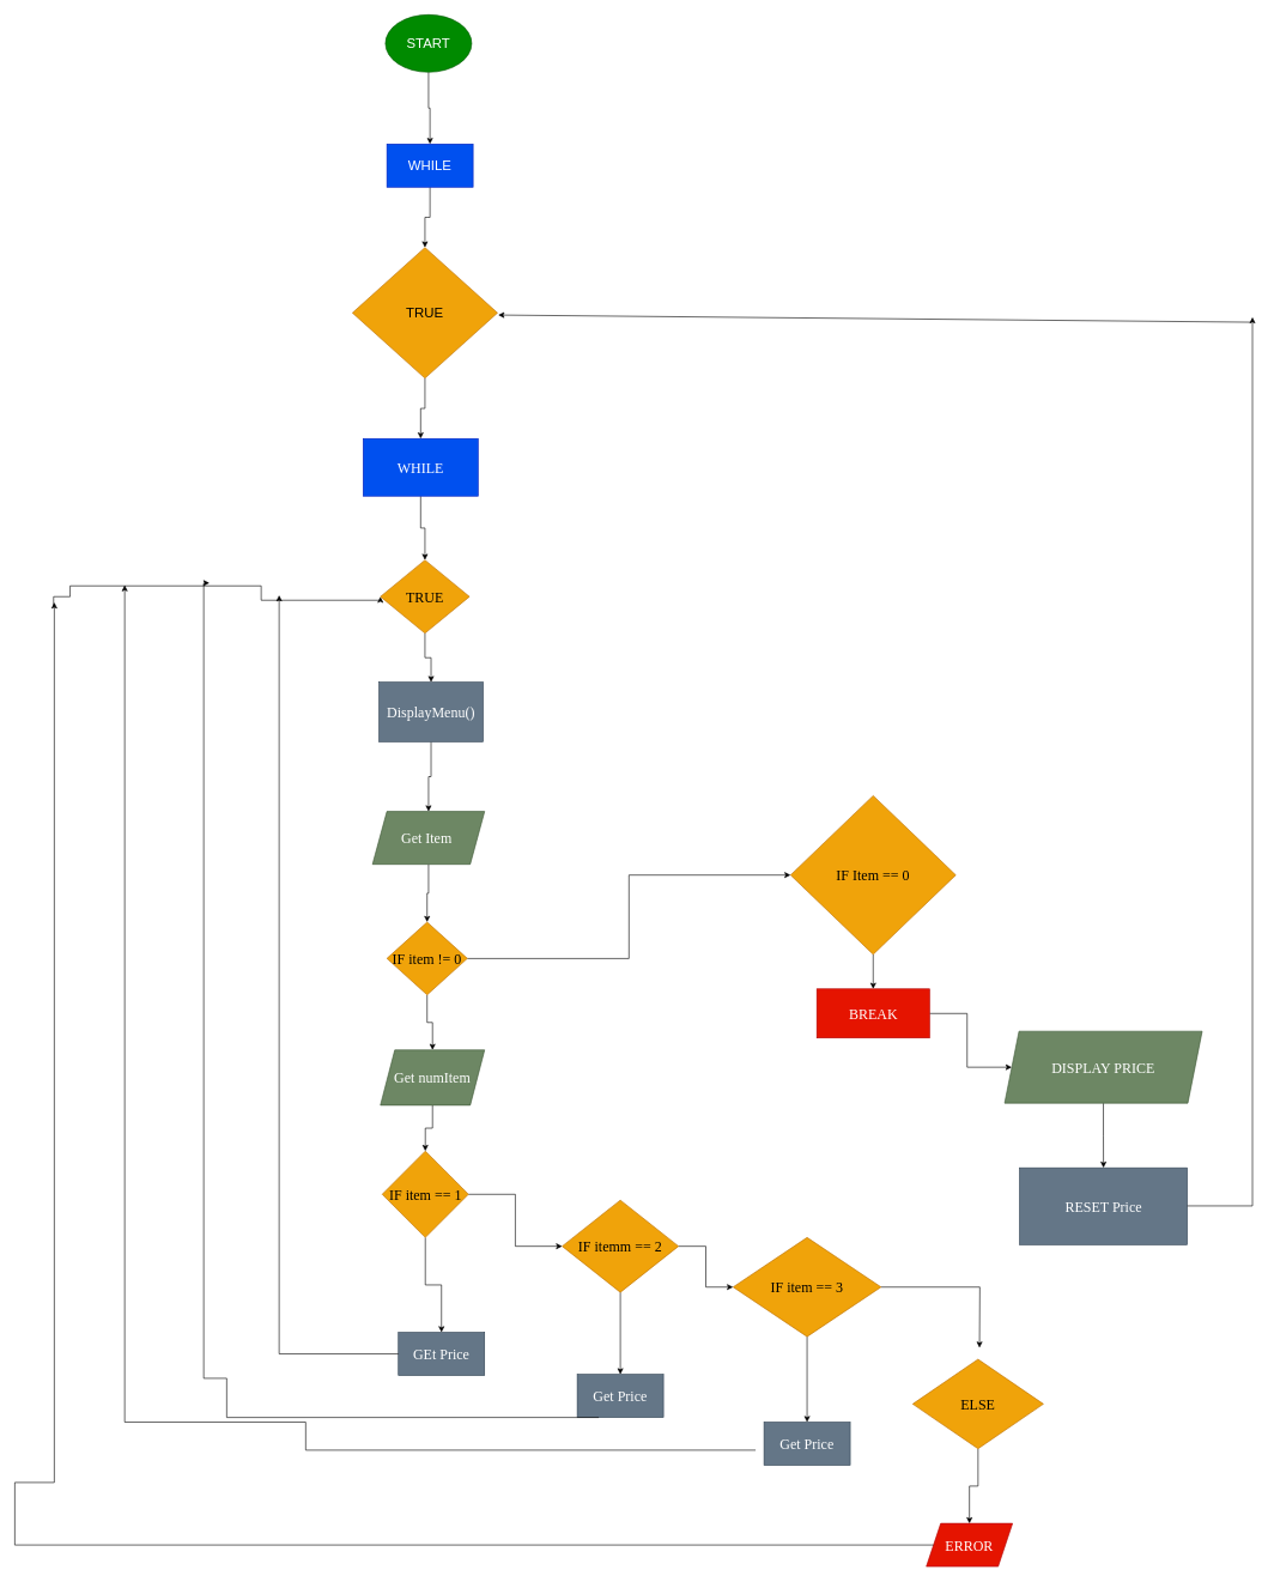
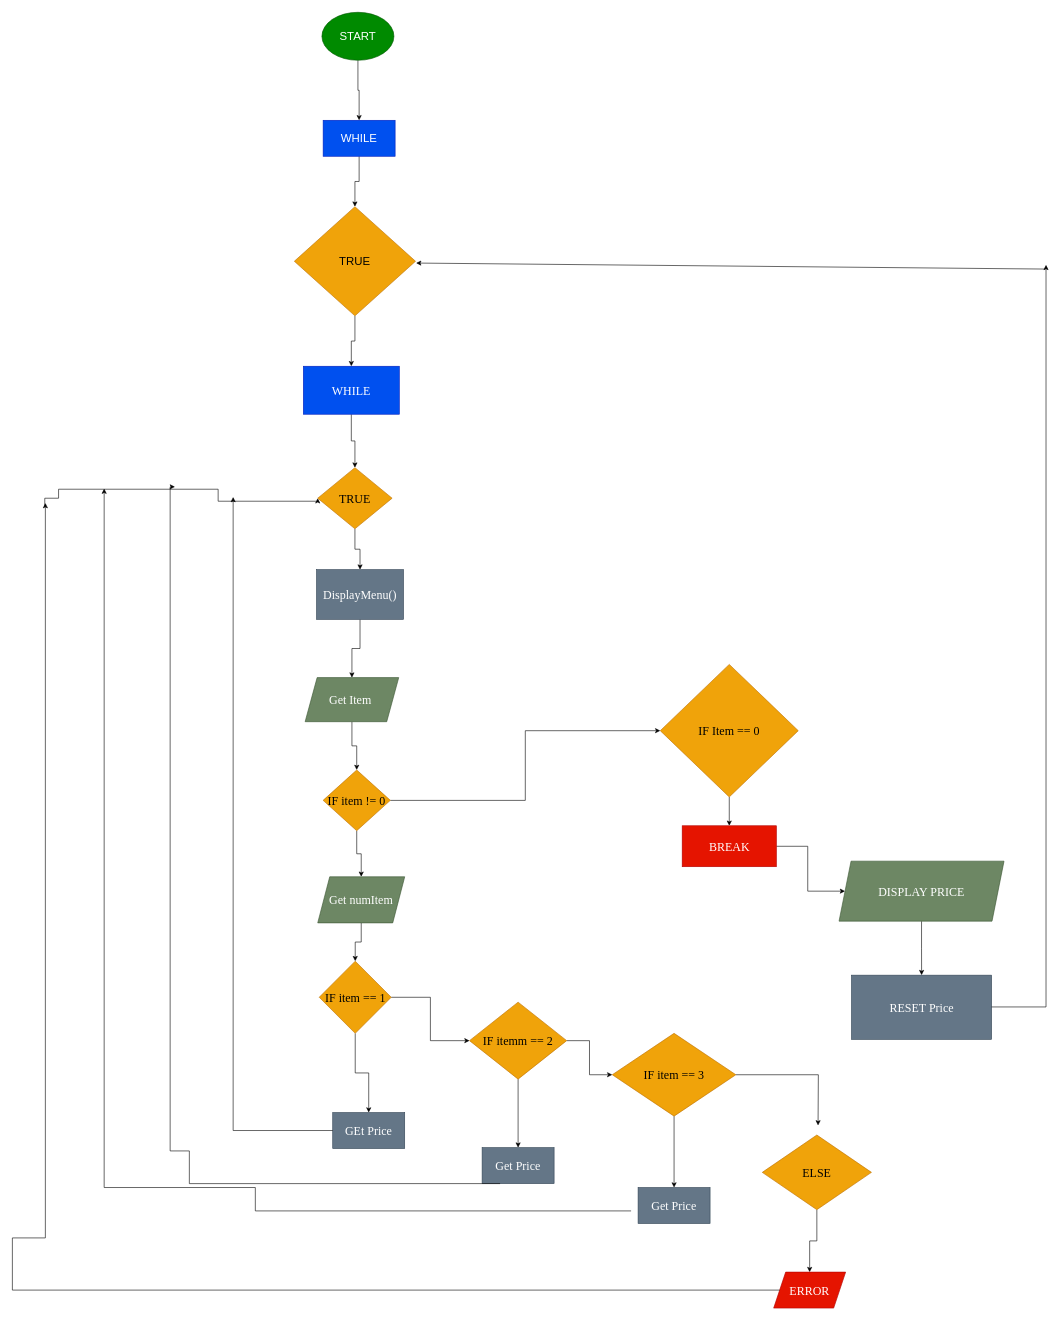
  <mxCell id="0" />
  <mxCell id="1" parent="0" />
  <mxCell id="2" value="" style="edgeStyle=orthogonalEdgeStyle;rounded=0;orthogonalLoop=1;jettySize=auto;html=1;" parent="1" source="3" target="6" edge="1"><mxGeometry relative="1" as="geometry" /></mxCell>
  <mxCell id="3" value="WHILE" style="rounded=0;whiteSpace=wrap;html=1;sketch=0;hachureGap=4;pointerEvents=0;fontFamily=Architects Daughter;fontSource=https%3A%2F%2Ffonts.googleapis.com%2Fcss%3Ffamily%3DArchitects%2BDaughter;fontSize=20;fillColor=#0050ef;strokeColor=#001DBC;fontColor=#ffffff;" parent="1" vertex="1"><mxGeometry x="505" y="610" width="160" height="80" as="geometry" /></mxCell>
  <mxCell id="4" value="" style="edgeStyle=orthogonalEdgeStyle;rounded=0;orthogonalLoop=1;jettySize=auto;html=1;" parent="1" source="6" target="8" edge="1"><mxGeometry relative="1" as="geometry" /></mxCell>
  <mxCell id="5" value="" style="edgeStyle=orthogonalEdgeStyle;rounded=0;orthogonalLoop=1;jettySize=auto;html=1;fontSize=19;entryX=0;entryY=0.5;entryDx=0;entryDy=0;" edge="1" parent="1" target="6"><mxGeometry relative="1" as="geometry"><mxPoint x="74" y="843" as="sourcePoint" /><mxPoint x="78" y="835" as="targetPoint" /><Array as="points"><mxPoint x="74" y="843" /><mxPoint x="74" y="830" /><mxPoint x="97" y="830" /><mxPoint x="97" y="815" /><mxPoint x="363" y="815" /><mxPoint x="363" y="835" /><mxPoint x="529" y="835" /></Array></mxGeometry></mxCell>
  <mxCell id="6" value="TRUE" style="rhombus;whiteSpace=wrap;html=1;rounded=0;fontFamily=Architects Daughter;fontSource=https%3A%2F%2Ffonts.googleapis.com%2Fcss%3Ffamily%3DArchitects%2BDaughter;fontSize=20;sketch=0;hachureGap=4;fillColor=#f0a30a;strokeColor=#BD7000;fontColor=#000000;" parent="1" vertex="1"><mxGeometry x="529" y="779" width="124" height="102" as="geometry" /></mxCell>
  <mxCell id="7" value="" style="edgeStyle=orthogonalEdgeStyle;rounded=0;orthogonalLoop=1;jettySize=auto;html=1;" parent="1" source="8" target="10" edge="1"><mxGeometry relative="1" as="geometry" /></mxCell>
  <mxCell id="8" value="DisplayMenu()" style="whiteSpace=wrap;html=1;rounded=0;fontFamily=Architects Daughter;fontSource=https%3A%2F%2Ffonts.googleapis.com%2Fcss%3Ffamily%3DArchitects%2BDaughter;fontSize=20;sketch=0;hachureGap=4;fillColor=#647687;fontColor=#ffffff;strokeColor=#314354;" parent="1" vertex="1"><mxGeometry x="527" y="949" width="145" height="83" as="geometry" /></mxCell>
  <mxCell id="9" value="" style="edgeStyle=orthogonalEdgeStyle;rounded=0;orthogonalLoop=1;jettySize=auto;html=1;" parent="1" source="10" target="13" edge="1"><mxGeometry relative="1" as="geometry" /></mxCell>
- <mxCell id="10" value="Get Item&amp;nbsp;" style="shape=parallelogram;perimeter=parallelogramPerimeter;whiteSpace=wrap;html=1;fixedSize=1;rounded=0;fontFamily=Architects Daughter;fontSource=https%3A%2F%2Ffonts.googleapis.com%2Fcss%3Ffamily%3DArchitects%2BDaughter;fontSize=20;sketch=0;hachureGap=4;fillColor=#6d8764;fontColor=#ffffff;strokeColor=#3A5431;" parent="1" vertex="1"><mxGeometry x="518" y="1129" width="156" height="73.5" as="geometry" /></mxCell>
+ <mxCell id="10" value="Get Item&amp;nbsp;" style="shape=parallelogram;perimeter=parallelogramPerimeter;whiteSpace=wrap;html=1;fixedSize=1;rounded=0;fontFamily=Architects Daughter;fontSource=https%3A%2F%2Ffonts.googleapis.com%2Fcss%3Ffamily%3DArchitects%2BDaughter;fontSize=20;sketch=0;hachureGap=4;fillColor=#6d8764;fontColor=#ffffff;strokeColor=#3A5431;" parent="1" vertex="1"><mxGeometry x="508" y="1129" width="156" height="73.5" as="geometry" /></mxCell>
  <mxCell id="11" value="" style="edgeStyle=orthogonalEdgeStyle;rounded=0;orthogonalLoop=1;jettySize=auto;html=1;" parent="1" source="13" target="15" edge="1"><mxGeometry relative="1" as="geometry" /></mxCell>
  <mxCell id="12" value="" style="edgeStyle=orthogonalEdgeStyle;rounded=0;orthogonalLoop=1;jettySize=auto;html=1;" edge="1" parent="1" source="13" target="32"><mxGeometry relative="1" as="geometry" /></mxCell>
  <mxCell id="13" value="IF item != 0" style="rhombus;whiteSpace=wrap;html=1;rounded=0;fontFamily=Architects Daughter;fontSource=https%3A%2F%2Ffonts.googleapis.com%2Fcss%3Ffamily%3DArchitects%2BDaughter;fontSize=20;sketch=0;hachureGap=4;fillColor=#f0a30a;fontColor=#000000;strokeColor=#BD7000;" parent="1" vertex="1"><mxGeometry x="538" y="1283" width="112" height="101.25" as="geometry" /></mxCell>
  <mxCell id="14" value="" style="edgeStyle=orthogonalEdgeStyle;rounded=0;orthogonalLoop=1;jettySize=auto;html=1;" parent="1" source="15" target="18" edge="1"><mxGeometry relative="1" as="geometry" /></mxCell>
  <mxCell id="15" value="Get numItem" style="shape=parallelogram;perimeter=parallelogramPerimeter;whiteSpace=wrap;html=1;fixedSize=1;rounded=0;fontFamily=Architects Daughter;fontSource=https%3A%2F%2Ffonts.googleapis.com%2Fcss%3Ffamily%3DArchitects%2BDaughter;fontSize=20;sketch=0;hachureGap=4;fillColor=#6d8764;fontColor=#ffffff;strokeColor=#3A5431;" parent="1" vertex="1"><mxGeometry x="529" y="1461" width="145" height="76.88" as="geometry" /></mxCell>
  <mxCell id="16" value="" style="edgeStyle=orthogonalEdgeStyle;rounded=0;orthogonalLoop=1;jettySize=auto;html=1;" parent="1" source="18" target="21" edge="1"><mxGeometry relative="1" as="geometry" /></mxCell>
  <mxCell id="17" value="" style="edgeStyle=orthogonalEdgeStyle;rounded=0;orthogonalLoop=1;jettySize=auto;html=1;" parent="1" source="18" target="25" edge="1"><mxGeometry relative="1" as="geometry" /></mxCell>
  <mxCell id="18" value="IF item == 1" style="rhombus;whiteSpace=wrap;html=1;rounded=0;fontFamily=Architects Daughter;fontSource=https%3A%2F%2Ffonts.googleapis.com%2Fcss%3Ffamily%3DArchitects%2BDaughter;fontSize=20;sketch=0;hachureGap=4;fillColor=#f0a30a;fontColor=#000000;strokeColor=#BD7000;" parent="1" vertex="1"><mxGeometry x="531.5" y="1601.68" width="120" height="120.32" as="geometry" /></mxCell>
  <mxCell id="19" value="" style="edgeStyle=orthogonalEdgeStyle;rounded=0;orthogonalLoop=1;jettySize=auto;html=1;" parent="1" source="21" target="24" edge="1"><mxGeometry relative="1" as="geometry" /></mxCell>
  <mxCell id="20" value="" style="edgeStyle=orthogonalEdgeStyle;rounded=0;orthogonalLoop=1;jettySize=auto;html=1;" parent="1" source="21" target="26" edge="1"><mxGeometry relative="1" as="geometry" /></mxCell>
  <mxCell id="21" value="IF itemm == 2" style="rhombus;whiteSpace=wrap;html=1;rounded=0;fontFamily=Architects Daughter;fontSource=https%3A%2F%2Ffonts.googleapis.com%2Fcss%3Ffamily%3DArchitects%2BDaughter;fontSize=20;sketch=0;hachureGap=4;fillColor=#f0a30a;fontColor=#000000;strokeColor=#BD7000;" parent="1" vertex="1"><mxGeometry x="782" y="1670" width="162" height="128.32" as="geometry" /></mxCell>
  <mxCell id="22" value="" style="edgeStyle=orthogonalEdgeStyle;rounded=0;orthogonalLoop=1;jettySize=auto;html=1;" parent="1" source="24" target="27" edge="1"><mxGeometry relative="1" as="geometry" /></mxCell>
  <mxCell id="23" value="" style="edgeStyle=orthogonalEdgeStyle;rounded=0;orthogonalLoop=1;jettySize=auto;html=1;" parent="1" source="24" edge="1"><mxGeometry relative="1" as="geometry"><mxPoint x="1363" y="1875.5" as="targetPoint" /></mxGeometry></mxCell>
  <mxCell id="24" value="IF item == 3" style="rhombus;whiteSpace=wrap;html=1;rounded=0;fontFamily=Architects Daughter;fontSource=https%3A%2F%2Ffonts.googleapis.com%2Fcss%3Ffamily%3DArchitects%2BDaughter;fontSize=20;sketch=0;hachureGap=4;fillColor=#f0a30a;fontColor=#000000;strokeColor=#BD7000;" parent="1" vertex="1"><mxGeometry x="1020" y="1722" width="206" height="138" as="geometry" /></mxCell>
  <mxCell id="25" value="GEt Price" style="whiteSpace=wrap;html=1;rounded=0;fontFamily=Architects Daughter;fontSource=https%3A%2F%2Ffonts.googleapis.com%2Fcss%3Ffamily%3DArchitects%2BDaughter;fontSize=20;sketch=0;hachureGap=4;fillColor=#647687;fontColor=#ffffff;strokeColor=#314354;" parent="1" vertex="1"><mxGeometry x="554" y="1854" width="120" height="60" as="geometry" /></mxCell>
  <mxCell id="26" value="Get Price" style="whiteSpace=wrap;html=1;rounded=0;fontFamily=Architects Daughter;fontSource=https%3A%2F%2Ffonts.googleapis.com%2Fcss%3Ffamily%3DArchitects%2BDaughter;fontSize=20;sketch=0;hachureGap=4;fillColor=#647687;fontColor=#ffffff;strokeColor=#314354;" parent="1" vertex="1"><mxGeometry x="803" y="1912.48" width="120" height="60" as="geometry" /></mxCell>
  <mxCell id="27" value="Get Price" style="whiteSpace=wrap;html=1;rounded=0;fontFamily=Architects Daughter;fontSource=https%3A%2F%2Ffonts.googleapis.com%2Fcss%3Ffamily%3DArchitects%2BDaughter;fontSize=20;sketch=0;hachureGap=4;fillColor=#647687;fontColor=#ffffff;strokeColor=#314354;" parent="1" vertex="1"><mxGeometry x="1063" y="1979" width="120" height="60" as="geometry" /></mxCell>
  <mxCell id="28" value="" style="edgeStyle=orthogonalEdgeStyle;rounded=0;orthogonalLoop=1;jettySize=auto;html=1;" parent="1" source="29" target="30" edge="1"><mxGeometry relative="1" as="geometry" /></mxCell>
  <mxCell id="29" value="ELSE" style="rhombus;whiteSpace=wrap;html=1;rounded=0;fontFamily=Architects Daughter;fontSource=https%3A%2F%2Ffonts.googleapis.com%2Fcss%3Ffamily%3DArchitects%2BDaughter;fontSize=20;sketch=0;hachureGap=4;fillColor=#f0a30a;fontColor=#000000;strokeColor=#BD7000;" parent="1" vertex="1"><mxGeometry x="1270" y="1891.48" width="182" height="124.5" as="geometry" /></mxCell>
  <mxCell id="30" value="ERROR" style="shape=parallelogram;perimeter=parallelogramPerimeter;whiteSpace=wrap;html=1;fixedSize=1;rounded=0;fontFamily=Architects Daughter;fontSource=https%3A%2F%2Ffonts.googleapis.com%2Fcss%3Ffamily%3DArchitects%2BDaughter;fontSize=20;sketch=0;hachureGap=4;fillColor=#e51400;fontColor=#ffffff;strokeColor=#B20000;" parent="1" vertex="1"><mxGeometry x="1289" y="2120" width="120" height="60" as="geometry" /></mxCell>
  <mxCell id="31" value="" style="edgeStyle=orthogonalEdgeStyle;rounded=0;orthogonalLoop=1;jettySize=auto;html=1;" edge="1" parent="1" source="32" target="34"><mxGeometry relative="1" as="geometry" /></mxCell>
  <mxCell id="32" value="IF Item == 0" style="rhombus;whiteSpace=wrap;html=1;rounded=0;fontFamily=Architects Daughter;fontSource=https%3A%2F%2Ffonts.googleapis.com%2Fcss%3Ffamily%3DArchitects%2BDaughter;fontSize=20;sketch=0;hachureGap=4;fillColor=#f0a30a;fontColor=#000000;strokeColor=#BD7000;" vertex="1" parent="1"><mxGeometry x="1100" y="1107" width="230" height="221" as="geometry" /></mxCell>
  <mxCell id="33" value="" style="edgeStyle=orthogonalEdgeStyle;rounded=0;orthogonalLoop=1;jettySize=auto;html=1;" edge="1" parent="1" source="34" target="36"><mxGeometry relative="1" as="geometry" /></mxCell>
  <mxCell id="34" value="BREAK" style="whiteSpace=wrap;html=1;rounded=0;fontFamily=Architects Daughter;fontSource=https%3A%2F%2Ffonts.googleapis.com%2Fcss%3Ffamily%3DArchitects%2BDaughter;fontSize=20;sketch=0;hachureGap=4;fillColor=#e51400;fontColor=#ffffff;strokeColor=#B20000;" vertex="1" parent="1"><mxGeometry x="1136.5" y="1376" width="157" height="68.25" as="geometry" /></mxCell>
  <mxCell id="35" value="" style="edgeStyle=orthogonalEdgeStyle;rounded=0;orthogonalLoop=1;jettySize=auto;html=1;fontSize=19;" edge="1" parent="1" source="36" target="43"><mxGeometry relative="1" as="geometry" /></mxCell>
  <mxCell id="36" value="DISPLAY PRICE" style="shape=parallelogram;perimeter=parallelogramPerimeter;whiteSpace=wrap;html=1;fixedSize=1;rounded=0;fontFamily=Architects Daughter;fontSource=https%3A%2F%2Ffonts.googleapis.com%2Fcss%3Ffamily%3DArchitects%2BDaughter;fontSize=20;sketch=0;hachureGap=4;fillColor=#6d8764;fontColor=#ffffff;strokeColor=#3A5431;" vertex="1" parent="1"><mxGeometry x="1398" y="1435" width="275" height="100" as="geometry" /></mxCell>
  <mxCell id="37" value="" style="edgeStyle=orthogonalEdgeStyle;rounded=0;orthogonalLoop=1;jettySize=auto;html=1;" edge="1" parent="1" source="38" target="3"><mxGeometry relative="1" as="geometry" /></mxCell>
  <mxCell id="38" value="&lt;font style=&quot;font-size: 19px&quot;&gt;TRUE&lt;/font&gt;" style="rhombus;whiteSpace=wrap;html=1;fillColor=#f0a30a;fontColor=#000000;strokeColor=#BD7000;" vertex="1" parent="1"><mxGeometry x="490" y="344" width="202" height="182" as="geometry" /></mxCell>
  <mxCell id="39" value="" style="edgeStyle=orthogonalEdgeStyle;rounded=0;orthogonalLoop=1;jettySize=auto;html=1;fontSize=19;" edge="1" parent="1" source="40" target="38"><mxGeometry relative="1" as="geometry" /></mxCell>
  <mxCell id="40" value="WHILE" style="rounded=0;whiteSpace=wrap;html=1;fontSize=19;fillColor=#0050ef;fontColor=#ffffff;strokeColor=#001DBC;" vertex="1" parent="1"><mxGeometry x="538" y="200" width="120" height="60" as="geometry" /></mxCell>
  <mxCell id="41" value="" style="edgeStyle=orthogonalEdgeStyle;rounded=0;orthogonalLoop=1;jettySize=auto;html=1;fontSize=19;" edge="1" parent="1" source="42" target="40"><mxGeometry relative="1" as="geometry" /></mxCell>
  <mxCell id="42" value="START" style="ellipse;whiteSpace=wrap;html=1;fontSize=19;fillColor=#008a00;fontColor=#ffffff;strokeColor=#005700;" vertex="1" parent="1"><mxGeometry x="536" y="20" width="120" height="80" as="geometry" /></mxCell>
  <mxCell id="43" value="RESET Price" style="whiteSpace=wrap;html=1;rounded=0;fontFamily=Architects Daughter;fontSource=https%3A%2F%2Ffonts.googleapis.com%2Fcss%3Ffamily%3DArchitects%2BDaughter;fontSize=20;sketch=0;hachureGap=4;fillColor=#647687;fontColor=#ffffff;strokeColor=#314354;" vertex="1" parent="1"><mxGeometry x="1418.75" y="1625" width="233.5" height="107.07" as="geometry" /></mxCell>
  <mxCell id="44" value="" style="edgeStyle=segmentEdgeStyle;endArrow=classic;html=1;rounded=0;fontSize=19;" edge="1" parent="1"><mxGeometry width="50" height="50" relative="1" as="geometry"><mxPoint x="1652.25" y="1678" as="sourcePoint" /><mxPoint x="1743" y="441" as="targetPoint" /></mxGeometry></mxCell>
  <mxCell id="45" value="" style="endArrow=classic;html=1;rounded=0;fontSize=19;" edge="1" parent="1"><mxGeometry width="50" height="50" relative="1" as="geometry"><mxPoint x="1741" y="448" as="sourcePoint" /><mxPoint x="693" y="438" as="targetPoint" /></mxGeometry></mxCell>
  <mxCell id="46" value="" style="edgeStyle=segmentEdgeStyle;endArrow=classic;html=1;rounded=0;fontSize=19;exitX=0;exitY=0.5;exitDx=0;exitDy=0;" edge="1" parent="1" source="25"><mxGeometry width="50" height="50" relative="1" as="geometry"><mxPoint x="410" y="1854" as="sourcePoint" /><mxPoint x="388" y="828" as="targetPoint" /></mxGeometry></mxCell>
  <mxCell id="47" value="" style="edgeStyle=segmentEdgeStyle;endArrow=classic;html=1;rounded=0;fontSize=19;exitX=0.25;exitY=1;exitDx=0;exitDy=0;" edge="1" parent="1" source="26"><mxGeometry width="50" height="50" relative="1" as="geometry"><mxPoint x="702" y="1967.48" as="sourcePoint" /><mxPoint x="291" y="811" as="targetPoint" /><Array as="points"><mxPoint x="315" y="1973" /><mxPoint x="315" y="1918" /><mxPoint x="283" y="1918" /></Array></mxGeometry></mxCell>
  <mxCell id="48" value="" style="edgeStyle=segmentEdgeStyle;endArrow=classic;html=1;rounded=0;fontSize=19;exitX=-0.097;exitY=0.65;exitDx=0;exitDy=0;exitPerimeter=0;" edge="1" parent="1" source="27"><mxGeometry width="50" height="50" relative="1" as="geometry"><mxPoint x="926" y="2029" as="sourcePoint" /><mxPoint x="173" y="814" as="targetPoint" /><Array as="points"><mxPoint x="425" y="2018" /><mxPoint x="425" y="1979" /></Array></mxGeometry></mxCell>
  <mxCell id="49" value="" style="edgeStyle=segmentEdgeStyle;endArrow=classic;html=1;rounded=0;fontSize=19;exitX=0;exitY=0.5;exitDx=0;exitDy=0;" edge="1" parent="1" source="30"><mxGeometry width="50" height="50" relative="1" as="geometry"><mxPoint x="1069" y="2113" as="sourcePoint" /><mxPoint x="75" y="838" as="targetPoint" /><Array as="points"><mxPoint x="20" y="2150" /><mxPoint x="20" y="2063" /></Array></mxGeometry></mxCell>
